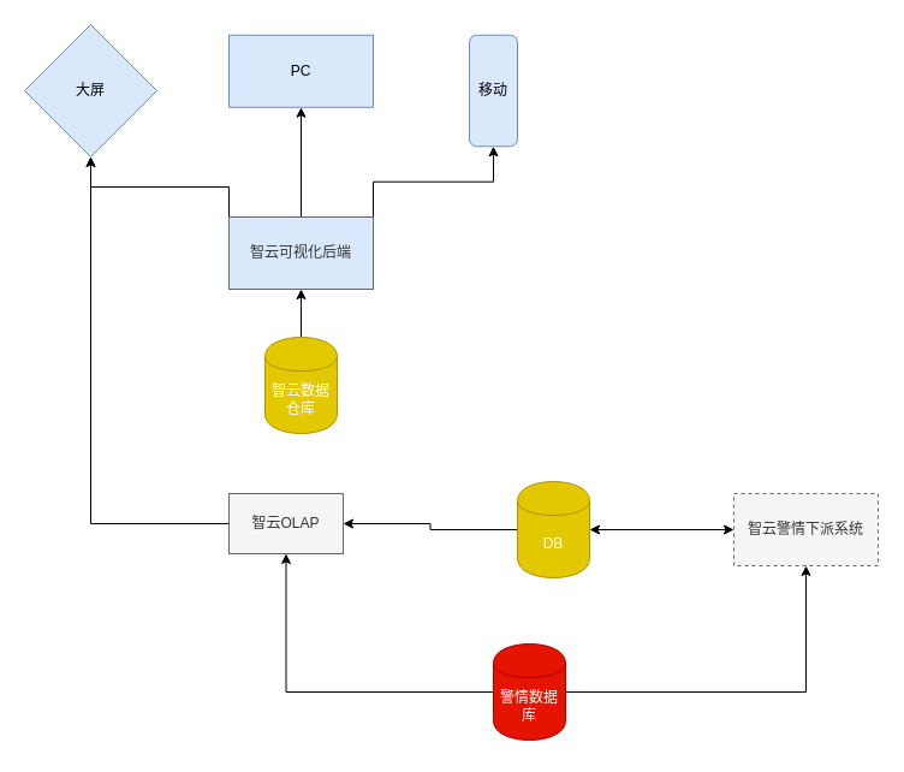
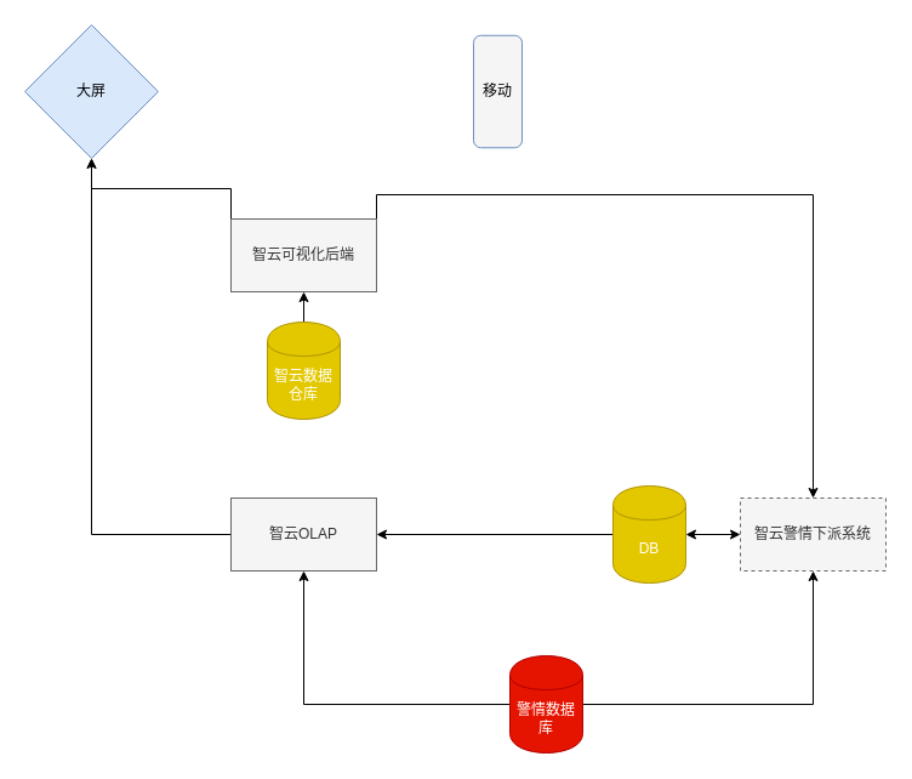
  <mxCell id="0" />
  <mxCell id="1" parent="0" />
  <mxCell id="2" style="edgeStyle=orthogonalEdgeStyle;rounded=0;orthogonalLoop=1;jettySize=auto;html=1;" edge="1" parent="1" source="3" target="13"><mxGeometry relative="1" as="geometry" /></mxCell>
- <mxCell id="3" value="智云OLAP" style="rounded=0;whiteSpace=wrap;html=1;fillColor=#f5f5f5;strokeColor=#666666;fontColor=#333333;" vertex="1" parent="1"><mxGeometry x="190" y="410" width="95" height="50" as="geometry" /></mxCell>
+ <mxCell id="3" value="智云OLAP" style="rounded=0;whiteSpace=wrap;html=1;fillColor=#f5f5f5;strokeColor=#666666;fontColor=#333333;" vertex="1" parent="1"><mxGeometry x="190" y="410" width="120" height="60" as="geometry" /></mxCell>
  <mxCell id="4" style="edgeStyle=orthogonalEdgeStyle;rounded=0;orthogonalLoop=1;jettySize=auto;html=1;entryX=0.5;entryY=1;entryDx=0;entryDy=0;" edge="1" parent="1" source="6" target="3"><mxGeometry relative="1" as="geometry" /></mxCell>
  <mxCell id="5" style="edgeStyle=orthogonalEdgeStyle;rounded=0;orthogonalLoop=1;jettySize=auto;html=1;entryX=0.5;entryY=1;entryDx=0;entryDy=0;" edge="1" parent="1" source="6" target="18"><mxGeometry relative="1" as="geometry" /></mxCell>
- <mxCell id="6" value="警情数据库" style="shape=cylinder;whiteSpace=wrap;html=1;boundedLbl=1;backgroundOutline=1;fillColor=#e51400;strokeColor=#B20000;fontColor=#ffffff;" vertex="1" parent="1"><mxGeometry x="410" y="535" width="60" height="80" as="geometry" /></mxCell>
+ <mxCell id="6" value="警情数据库" style="shape=cylinder;whiteSpace=wrap;html=1;boundedLbl=1;backgroundOutline=1;fillColor=#e51400;strokeColor=#B20000;fontColor=#ffffff;" vertex="1" parent="1"><mxGeometry x="420" y="540" width="60" height="80" as="geometry" /></mxCell>
  <mxCell id="7" style="edgeStyle=orthogonalEdgeStyle;rounded=0;orthogonalLoop=1;jettySize=auto;html=1;entryX=0.5;entryY=1;entryDx=0;entryDy=0;" edge="1" parent="1" source="8" target="12"><mxGeometry relative="1" as="geometry" /></mxCell>
- <mxCell id="8" value="智云数据仓库" style="shape=cylinder;whiteSpace=wrap;html=1;boundedLbl=1;backgroundOutline=1;fillColor=#e3c800;strokeColor=#B09500;fontColor=#ffffff;" vertex="1" parent="1"><mxGeometry x="220" y="280" width="60" height="80" as="geometry" /></mxCell>
+ <mxCell id="8" value="智云数据仓库" style="shape=cylinder;whiteSpace=wrap;html=1;boundedLbl=1;backgroundOutline=1;fillColor=#e3c800;strokeColor=#B09500;fontColor=#ffffff;" vertex="1" parent="1"><mxGeometry x="220" y="265" width="60" height="80" as="geometry" /></mxCell>
  <mxCell id="9" style="edgeStyle=orthogonalEdgeStyle;rounded=0;orthogonalLoop=1;jettySize=auto;html=1;exitX=0;exitY=0;exitDx=0;exitDy=0;entryX=0.5;entryY=1;entryDx=0;entryDy=0;endArrow=open;" edge="1" parent="1" source="12" target="13"><mxGeometry relative="1" as="geometry" /></mxCell>
- <mxCell id="10" style="edgeStyle=orthogonalEdgeStyle;rounded=0;orthogonalLoop=1;jettySize=auto;html=1;exitX=0.5;exitY=0;exitDx=0;exitDy=0;entryX=0.5;entryY=1;entryDx=0;entryDy=0;" edge="1" parent="1" source="12" target="14"><mxGeometry relative="1" as="geometry" /></mxCell>
- <mxCell id="11" style="edgeStyle=orthogonalEdgeStyle;rounded=0;orthogonalLoop=1;jettySize=auto;html=1;exitX=1;exitY=0;exitDx=0;exitDy=0;entryX=0.5;entryY=1;entryDx=0;entryDy=0;" edge="1" parent="1" source="12" target="15"><mxGeometry relative="1" as="geometry" /></mxCell>
- <mxCell id="12" value="智云可视化后端" style="rounded=0;whiteSpace=wrap;html=1;fillColor=#dae8fc;strokeColor=#666666;fontColor=#333333;" vertex="1" parent="1"><mxGeometry x="190" y="180" width="120" height="60" as="geometry" /></mxCell>
+ <mxCell id="11" style="edgeStyle=orthogonalEdgeStyle;rounded=0;orthogonalLoop=1;jettySize=auto;html=1;exitX=1;exitY=0;exitDx=0;exitDy=0;" edge="1" parent="1" source="12" target="18"><mxGeometry relative="1" as="geometry" /></mxCell>
+ <mxCell id="12" value="智云可视化后端" style="rounded=0;whiteSpace=wrap;html=1;fillColor=#f5f5f5;strokeColor=#666666;fontColor=#333333;" vertex="1" parent="1"><mxGeometry x="190" y="180" width="120" height="60" as="geometry" /></mxCell>
  <mxCell id="13" value="大屏" style="rhombus;whiteSpace=wrap;html=1;aspect=fixed;fillColor=#dae8fc;strokeColor=#6c8ebf;" vertex="1" parent="1"><mxGeometry x="20" y="20" width="110" height="110" as="geometry" /></mxCell>
- <mxCell id="14" value="PC" style="rounded=0;whiteSpace=wrap;html=1;fillColor=#dae8fc;strokeColor=#6c8ebf;" vertex="1" parent="1"><mxGeometry x="190" y="28.75" width="120" height="60" as="geometry" /></mxCell>
- <mxCell id="15" value="移动" style="rounded=1;whiteSpace=wrap;html=1;rotation=0;fillColor=#dae8fc;strokeColor=#6c8ebf;" vertex="1" parent="1"><mxGeometry x="390" y="28.75" width="40" height="92.5" as="geometry" /></mxCell>
+ <mxCell id="15" value="移动" style="rounded=1;whiteSpace=wrap;html=1;rotation=0;fillColor=#f5f5f5;strokeColor=#6c8ebf;" vertex="1" parent="1"><mxGeometry x="390" y="28.75" width="40" height="92.5" as="geometry" /></mxCell>
  <mxCell id="16" style="edgeStyle=orthogonalEdgeStyle;rounded=0;orthogonalLoop=1;jettySize=auto;html=1;entryX=1;entryY=0.5;entryDx=0;entryDy=0;" edge="1" parent="1" source="17" target="3"><mxGeometry relative="1" as="geometry" /></mxCell>
- <mxCell id="17" value="DB" style="shape=cylinder;whiteSpace=wrap;html=1;boundedLbl=1;backgroundOutline=1;fillColor=#e3c800;strokeColor=#B09500;fontColor=#ffffff;" vertex="1" parent="1"><mxGeometry x="430" y="400" width="60" height="80" as="geometry" /></mxCell>
+ <mxCell id="17" value="DB" style="shape=cylinder;whiteSpace=wrap;html=1;boundedLbl=1;backgroundOutline=1;fillColor=#e3c800;strokeColor=#B09500;fontColor=#ffffff;" vertex="1" parent="1"><mxGeometry x="505" y="400" width="60" height="80" as="geometry" /></mxCell>
  <mxCell id="18" value="智云警情下派系统" style="rounded=0;whiteSpace=wrap;html=1;fillColor=#f5f5f5;strokeColor=#666666;fontColor=#333333;dashed=1;" vertex="1" parent="1"><mxGeometry x="610" y="410" width="120" height="60" as="geometry" /></mxCell>
  <mxCell id="19" value="" style="endArrow=classic;startArrow=classic;html=1;entryX=0;entryY=0.5;entryDx=0;entryDy=0;" edge="1" parent="1" source="17" target="18"><mxGeometry width="50" height="50" relative="1" as="geometry"><mxPoint x="650" y="520" as="sourcePoint" /><mxPoint x="700" y="470" as="targetPoint" /></mxGeometry></mxCell>
